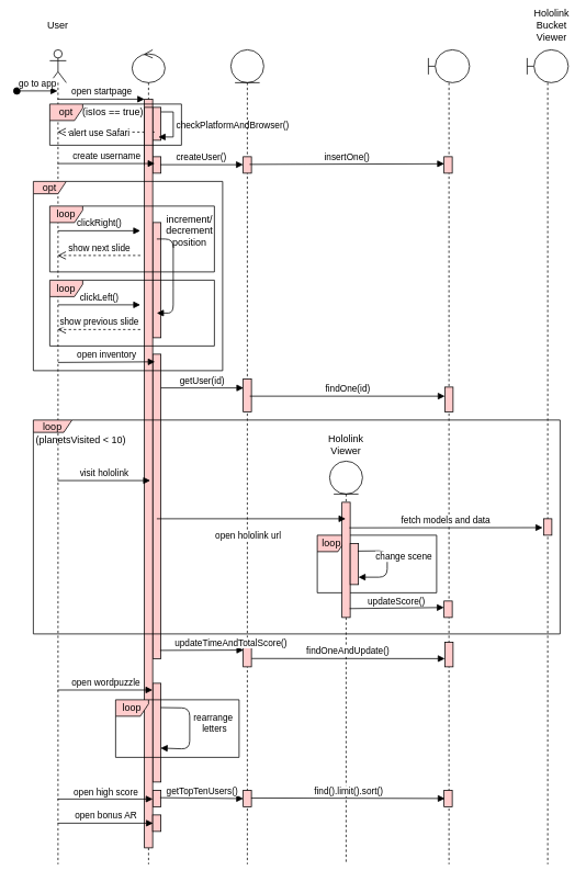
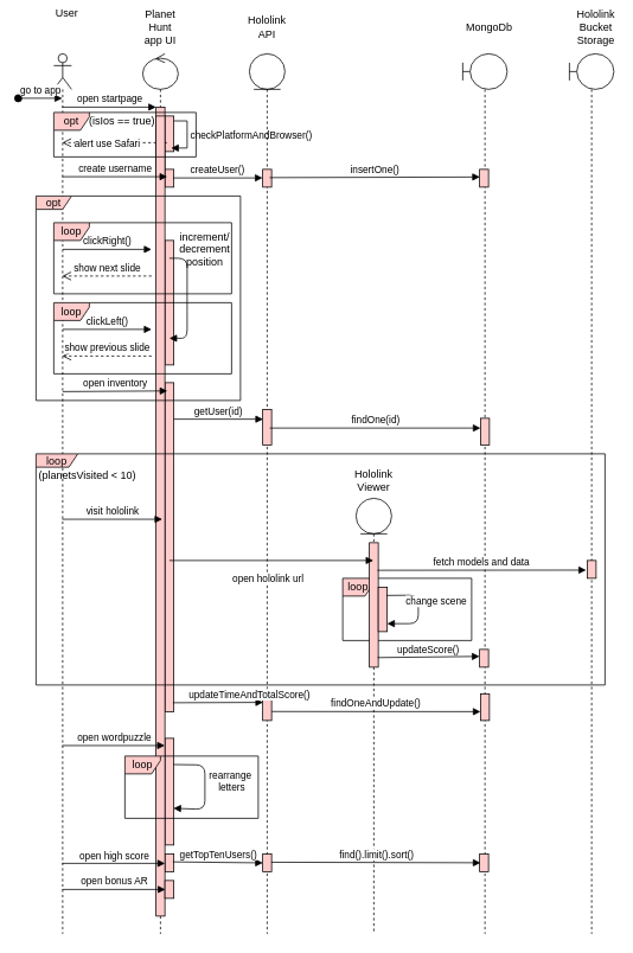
  <mxCell id="0" />
  <mxCell id="1" parent="0" />
  <mxCell id="2" value="loop" style="shape=umlFrame;whiteSpace=wrap;html=1;fillColor=#FFCCCC;width=35;height=20;" vertex="1" parent="1"><mxGeometry x="385" y="650" width="145" height="70" as="geometry" /></mxCell>
  <mxCell id="3" value="" style="shape=umlLifeline;participant=umlActor;perimeter=lifelinePerimeter;whiteSpace=wrap;html=1;container=1;collapsible=0;recursiveResize=0;verticalAlign=top;spacingTop=36;outlineConnect=0;" vertex="1" parent="1"><mxGeometry x="60" y="60" width="20" height="990" as="geometry" /></mxCell>
  <mxCell id="4" value="" style="shape=umlLifeline;participant=umlControl;perimeter=lifelinePerimeter;whiteSpace=wrap;html=1;container=1;collapsible=0;recursiveResize=0;verticalAlign=top;spacingTop=36;outlineConnect=0;" vertex="1" parent="1"><mxGeometry x="160" y="60" width="40" height="990" as="geometry" /></mxCell>
  <mxCell id="5" value="" style="html=1;points=[];perimeter=orthogonalPerimeter;fillColor=#FFCCCC;" vertex="1" parent="4"><mxGeometry x="15" y="60" width="10" height="80" as="geometry" /></mxCell>
  <mxCell id="6" value="" style="html=1;points=[];perimeter=orthogonalPerimeter;fillColor=#FFCCCC;" vertex="1" parent="4"><mxGeometry x="25" y="70" width="10" height="40" as="geometry" /></mxCell>
  <mxCell id="7" value="" style="html=1;points=[];perimeter=orthogonalPerimeter;fillColor=#FFCCCC;" vertex="1" parent="4"><mxGeometry x="25" y="210" width="10" height="140" as="geometry" /></mxCell>
  <mxCell id="8" value="" style="html=1;points=[];perimeter=orthogonalPerimeter;fillColor=#FFCCCC;" vertex="1" parent="4"><mxGeometry x="25" y="370" width="10" height="370" as="geometry" /></mxCell>
  <mxCell id="9" value="" style="html=1;points=[];perimeter=orthogonalPerimeter;fillColor=#FFCCCC;" vertex="1" parent="4"><mxGeometry x="25" y="770" width="10" height="120" as="geometry" /></mxCell>
  <mxCell id="10" value="rearrange&amp;nbsp;&lt;br&gt;letters" style="html=1;verticalAlign=bottom;endArrow=block;entryX=0.957;entryY=0.656;entryDx=0;entryDy=0;entryPerimeter=0;exitX=0.957;exitY=0.246;exitDx=0;exitDy=0;exitPerimeter=0;" edge="1" parent="4" source="9" target="9"><mxGeometry x="0.143" y="30" width="80" relative="1" as="geometry"><mxPoint x="36" y="790" as="sourcePoint" /><mxPoint x="40" y="850" as="targetPoint" /><Array as="points"><mxPoint x="70" y="800" /><mxPoint x="70" y="850" /></Array><mxPoint as="offset" /></mxGeometry></mxCell>
  <mxCell id="11" value="" style="html=1;points=[];perimeter=orthogonalPerimeter;fillColor=#FFCCCC;" vertex="1" parent="4"><mxGeometry x="25" y="900" width="10" height="20" as="geometry" /></mxCell>
  <mxCell id="12" value="checkPlatformAndBrowser()" style="edgeStyle=orthogonalEdgeStyle;html=1;align=left;spacingLeft=2;endArrow=block;rounded=0;exitX=1;exitY=0.138;exitDx=0;exitDy=0;exitPerimeter=0;" edge="1" parent="4" source="6"><mxGeometry relative="1" as="geometry"><mxPoint x="30" y="70" as="sourcePoint" /><Array as="points"><mxPoint x="50" y="76" /><mxPoint x="50" y="106" /></Array><mxPoint x="32" y="106" as="targetPoint" /></mxGeometry></mxCell>
  <mxCell id="13" value="" style="html=1;points=[];perimeter=orthogonalPerimeter;fillColor=#FFCCCC;" vertex="1" parent="4"><mxGeometry x="25" y="130" width="10" height="20" as="geometry" /></mxCell>
  <mxCell id="14" value="" style="shape=umlLifeline;participant=umlEntity;perimeter=lifelinePerimeter;whiteSpace=wrap;html=1;container=1;collapsible=0;recursiveResize=0;verticalAlign=top;spacingTop=36;outlineConnect=0;" vertex="1" parent="1"><mxGeometry x="280" y="60" width="40" height="990" as="geometry" /></mxCell>
  <mxCell id="15" value="" style="html=1;points=[];perimeter=orthogonalPerimeter;fillColor=#FFCCCC;" vertex="1" parent="14"><mxGeometry x="15" y="400" width="10" height="40" as="geometry" /></mxCell>
  <mxCell id="16" value="" style="html=1;points=[];perimeter=orthogonalPerimeter;fillColor=#FFCCCC;" vertex="1" parent="14"><mxGeometry x="15" y="130" width="10" height="20" as="geometry" /></mxCell>
  <mxCell id="17" value="" style="html=1;points=[];perimeter=orthogonalPerimeter;fillColor=#FFCCCC;" vertex="1" parent="14"><mxGeometry x="15" y="720" width="10" height="30" as="geometry" /></mxCell>
  <mxCell id="18" value="" style="html=1;points=[];perimeter=orthogonalPerimeter;fillColor=#FFCCCC;" vertex="1" parent="14"><mxGeometry x="15" y="900" width="10" height="20" as="geometry" /></mxCell>
  <mxCell id="19" value="" style="shape=umlLifeline;participant=umlBoundary;perimeter=lifelinePerimeter;whiteSpace=wrap;html=1;container=1;collapsible=0;recursiveResize=0;verticalAlign=top;spacingTop=36;outlineConnect=0;" vertex="1" parent="1"><mxGeometry x="520" y="60" width="50" height="990" as="geometry" /></mxCell>
  <mxCell id="20" value="" style="html=1;points=[];perimeter=orthogonalPerimeter;fillColor=#FFCCCC;" vertex="1" parent="19"><mxGeometry x="20" y="410" width="10" height="30" as="geometry" /></mxCell>
  <mxCell id="21" value="" style="html=1;points=[];perimeter=orthogonalPerimeter;fillColor=#FFCCCC;" vertex="1" parent="19"><mxGeometry x="19" y="670" width="10" height="20" as="geometry" /></mxCell>
  <mxCell id="22" value="" style="html=1;points=[];perimeter=orthogonalPerimeter;fillColor=#FFCCCC;" vertex="1" parent="19"><mxGeometry x="20" y="720" width="10" height="30" as="geometry" /></mxCell>
  <mxCell id="23" value="" style="html=1;points=[];perimeter=orthogonalPerimeter;fillColor=#FFCCCC;" vertex="1" parent="19"><mxGeometry x="19" y="130" width="10" height="20" as="geometry" /></mxCell>
  <mxCell id="24" value="" style="html=1;points=[];perimeter=orthogonalPerimeter;fillColor=#FFCCCC;" vertex="1" parent="19"><mxGeometry x="19" y="900" width="10" height="20" as="geometry" /></mxCell>
  <mxCell id="25" value="" style="shape=umlLifeline;participant=umlEntity;perimeter=lifelinePerimeter;whiteSpace=wrap;html=1;container=1;collapsible=0;recursiveResize=0;verticalAlign=top;spacingTop=36;outlineConnect=0;" vertex="1" parent="1"><mxGeometry x="400" y="560" width="40" height="490" as="geometry" /></mxCell>
  <mxCell id="26" value="" style="html=1;points=[];perimeter=orthogonalPerimeter;fillColor=#FFCCCC;" vertex="1" parent="25"><mxGeometry x="15" y="50" width="10" height="140" as="geometry" /></mxCell>
  <mxCell id="27" value="" style="html=1;points=[];perimeter=orthogonalPerimeter;fillColor=#FFCCCC;" vertex="1" parent="25"><mxGeometry x="25" y="100" width="10" height="50" as="geometry" /></mxCell>
  <mxCell id="28" value="change scene" style="html=1;verticalAlign=bottom;endArrow=block;exitX=0.914;exitY=0.186;exitDx=0;exitDy=0;exitPerimeter=0;" edge="1" parent="25" source="27" target="27"><mxGeometry x="0.008" y="20" width="80" relative="1" as="geometry"><mxPoint x="40" y="110" as="sourcePoint" /><mxPoint x="60" y="140" as="targetPoint" /><Array as="points"><mxPoint x="70" y="109" /></Array><mxPoint as="offset" /></mxGeometry></mxCell>
- <mxCell id="29" value="User" style="text;html=1;strokeColor=none;fillColor=none;align=center;verticalAlign=middle;whiteSpace=wrap;rounded=0;" vertex="1" parent="1"><mxGeometry x="50" y="20" width="40" height="20" as="geometry" /></mxCell>
+ <mxCell id="29" value="User" style="text;html=1;strokeColor=none;fillColor=none;align=center;verticalAlign=middle;whiteSpace=wrap;rounded=0;" vertex="1" parent="1"><mxGeometry x="55" y="5" width="40" height="20" as="geometry" /></mxCell>
+ <mxCell id="30" value="Planet Hunt app UI" style="text;html=1;strokeColor=none;fillColor=none;align=center;verticalAlign=middle;whiteSpace=wrap;rounded=0;" vertex="1" parent="1"><mxGeometry x="160" y="20" width="40" height="20" as="geometry" /></mxCell>
+ <mxCell id="31" value="Hololink API" style="text;html=1;strokeColor=none;fillColor=none;align=center;verticalAlign=middle;whiteSpace=wrap;rounded=0;" vertex="1" parent="1"><mxGeometry x="280" y="20" width="40" height="20" as="geometry" /></mxCell>
  <mxCell id="32" value="Hololink Viewer" style="text;html=1;strokeColor=none;fillColor=none;align=center;verticalAlign=middle;whiteSpace=wrap;rounded=0;" vertex="1" parent="1"><mxGeometry x="400" y="530" width="40" height="20" as="geometry" /></mxCell>
+ <mxCell id="33" value="MongoDb" style="text;html=1;strokeColor=none;fillColor=none;align=center;verticalAlign=middle;whiteSpace=wrap;rounded=0;" vertex="1" parent="1"><mxGeometry x="530" y="20" width="40" height="20" as="geometry" /></mxCell>
  <mxCell id="34" value="" style="shape=umlLifeline;participant=umlBoundary;perimeter=lifelinePerimeter;whiteSpace=wrap;html=1;container=1;collapsible=0;recursiveResize=0;verticalAlign=top;spacingTop=36;outlineConnect=0;" vertex="1" parent="1"><mxGeometry x="640" y="60" width="50" height="990" as="geometry" /></mxCell>
  <mxCell id="35" value="" style="html=1;points=[];perimeter=orthogonalPerimeter;fillColor=#FFCCCC;" vertex="1" parent="34"><mxGeometry x="20" y="570" width="10" height="20" as="geometry" /></mxCell>
- <mxCell id="36" value="Hololink Bucket Viewer" style="text;html=1;strokeColor=none;fillColor=none;align=center;verticalAlign=middle;whiteSpace=wrap;rounded=0;" vertex="1" parent="1"><mxGeometry x="650" y="20" width="40" height="20" as="geometry" /></mxCell>
+ <mxCell id="36" value="Hololink Bucket Storage" style="text;html=1;strokeColor=none;fillColor=none;align=center;verticalAlign=middle;whiteSpace=wrap;rounded=0;" vertex="1" parent="1"><mxGeometry x="650" y="20" width="40" height="20" as="geometry" /></mxCell>
  <mxCell id="37" value="go to app" style="html=1;verticalAlign=bottom;startArrow=oval;startFill=1;endArrow=block;startSize=8;" edge="1" parent="1" target="3"><mxGeometry width="60" relative="1" as="geometry"><mxPoint x="20" y="110" as="sourcePoint" /><mxPoint x="50" y="110" as="targetPoint" /></mxGeometry></mxCell>
  <mxCell id="38" value="open startpage" style="html=1;verticalAlign=bottom;endArrow=block;entryX=0;entryY=0;" edge="1" target="5" parent="1" source="3"><mxGeometry relative="1" as="geometry"><mxPoint x="105" y="120" as="sourcePoint" /></mxGeometry></mxCell>
  <mxCell id="39" value="(isIos == true)" style="text;html=1;strokeColor=none;fillColor=none;align=center;verticalAlign=middle;whiteSpace=wrap;rounded=0;" vertex="1" parent="1"><mxGeometry x="97" y="126" width="80" height="20" as="geometry" /></mxCell>
  <mxCell id="40" value="alert use Safari" style="html=1;verticalAlign=bottom;endArrow=open;dashed=1;endSize=8;exitX=0.224;exitY=0.75;exitDx=0;exitDy=0;exitPerimeter=0;" edge="1" parent="1" source="6" target="3"><mxGeometry x="0.145" y="10" relative="1" as="geometry"><mxPoint x="170" y="190" as="sourcePoint" /><mxPoint x="90" y="190" as="targetPoint" /><Array as="points"><mxPoint x="130" y="160" /></Array><mxPoint as="offset" /></mxGeometry></mxCell>
  <mxCell id="41" value="" style="html=1;points=[];perimeter=orthogonalPerimeter;fillColor=#FFCCCC;" vertex="1" parent="1"><mxGeometry x="175" y="130" width="10" height="900" as="geometry" /></mxCell>
  <mxCell id="42" value="clickRight()" style="html=1;verticalAlign=bottom;endArrow=block;" edge="1" parent="1"><mxGeometry width="80" relative="1" as="geometry"><mxPoint x="70" y="280" as="sourcePoint" /><mxPoint x="170" y="280" as="targetPoint" /></mxGeometry></mxCell>
  <mxCell id="43" value="show next slide" style="html=1;verticalAlign=bottom;endArrow=open;dashed=1;endSize=8;" edge="1" parent="1" target="3"><mxGeometry relative="1" as="geometry"><mxPoint x="170" y="310" as="sourcePoint" /><mxPoint x="90" y="310" as="targetPoint" /></mxGeometry></mxCell>
  <mxCell id="44" value="clickLeft()" style="html=1;verticalAlign=bottom;endArrow=block;" edge="1" parent="1"><mxGeometry width="80" relative="1" as="geometry"><mxPoint x="70" y="370" as="sourcePoint" /><mxPoint x="170" y="370" as="targetPoint" /></mxGeometry></mxCell>
  <mxCell id="45" value="show previous slide" style="html=1;verticalAlign=bottom;endArrow=open;dashed=1;endSize=8;" edge="1" parent="1"><mxGeometry relative="1" as="geometry"><mxPoint x="170" y="400" as="sourcePoint" /><mxPoint x="69.5" y="400" as="targetPoint" /></mxGeometry></mxCell>
  <mxCell id="46" value="open inventory" style="html=1;verticalAlign=bottom;endArrow=block;entryX=0.276;entryY=0.025;entryDx=0;entryDy=0;entryPerimeter=0;" edge="1" parent="1" target="8"><mxGeometry width="80" relative="1" as="geometry"><mxPoint x="70" y="440" as="sourcePoint" /><mxPoint x="170" y="440" as="targetPoint" /></mxGeometry></mxCell>
  <mxCell id="47" value="" style="endArrow=block;endFill=1;endSize=6;html=1;" edge="1" parent="1"><mxGeometry width="100" relative="1" as="geometry"><mxPoint x="190" y="290" as="sourcePoint" /><mxPoint x="190" y="380" as="targetPoint" /><Array as="points"><mxPoint x="210" y="290" /><mxPoint x="210" y="340" /><mxPoint x="210" y="380" /></Array></mxGeometry></mxCell>
  <mxCell id="48" value="increment/&lt;br&gt;decrement&lt;br&gt;position" style="text;html=1;strokeColor=none;fillColor=none;align=center;verticalAlign=middle;whiteSpace=wrap;rounded=0;" vertex="1" parent="1"><mxGeometry x="210" y="270" width="40" height="20" as="geometry" /></mxCell>
  <mxCell id="49" value="getUser(id)" style="html=1;verticalAlign=bottom;endArrow=block;entryX=0.04;entryY=0.275;entryDx=0;entryDy=0;entryPerimeter=0;" edge="1" parent="1" target="15"><mxGeometry width="80" relative="1" as="geometry"><mxPoint x="195" y="471" as="sourcePoint" /><mxPoint x="290" y="471" as="targetPoint" /></mxGeometry></mxCell>
  <mxCell id="50" value="loop" style="shape=umlFrame;whiteSpace=wrap;html=1;fillColor=#FFCCCC;width=40;height=20;" vertex="1" parent="1"><mxGeometry x="60" y="250" width="200" height="80" as="geometry" /></mxCell>
  <mxCell id="51" value="loop" style="shape=umlFrame;whiteSpace=wrap;html=1;fillColor=#FFCCCC;width=40;height=20;" vertex="1" parent="1"><mxGeometry x="60" y="340" width="200" height="80" as="geometry" /></mxCell>
  <mxCell id="52" value="opt" style="shape=umlFrame;whiteSpace=wrap;html=1;fillColor=#FFCCCC;width=40;height=15;" vertex="1" parent="1"><mxGeometry x="40" y="220" width="230" height="230" as="geometry" /></mxCell>
  <mxCell id="53" value="findOne(id)" style="html=1;verticalAlign=bottom;endArrow=block;" edge="1" parent="1"><mxGeometry width="80" relative="1" as="geometry"><mxPoint x="303" y="481" as="sourcePoint" /><mxPoint x="540" y="481" as="targetPoint" /></mxGeometry></mxCell>
  <mxCell id="54" value="visit hololink" style="html=1;verticalAlign=bottom;endArrow=block;entryX=0.706;entryY=0.504;entryDx=0;entryDy=0;entryPerimeter=0;" edge="1" parent="1" source="3" target="41"><mxGeometry width="80" relative="1" as="geometry"><mxPoint x="110" y="560" as="sourcePoint" /><mxPoint x="180" y="560" as="targetPoint" /><Array as="points" /></mxGeometry></mxCell>
  <mxCell id="55" value="open hololink url" style="html=1;verticalAlign=bottom;endArrow=block;" edge="1" parent="1" target="25"><mxGeometry x="-0.041" y="-30" width="80" relative="1" as="geometry"><mxPoint x="190" y="630" as="sourcePoint" /><mxPoint x="280" y="630" as="targetPoint" /><mxPoint x="1" as="offset" /></mxGeometry></mxCell>
  <mxCell id="56" value="fetch models and data" style="html=1;verticalAlign=bottom;endArrow=block;entryX=-0.12;entryY=0.54;entryDx=0;entryDy=0;entryPerimeter=0;" edge="1" parent="1" target="35"><mxGeometry width="80" relative="1" as="geometry"><mxPoint x="424" y="641" as="sourcePoint" /><mxPoint x="661" y="646" as="targetPoint" /><Array as="points" /></mxGeometry></mxCell>
  <mxCell id="57" value="updateScore()" style="html=1;verticalAlign=bottom;endArrow=block;exitX=0.929;exitY=0.923;exitDx=0;exitDy=0;exitPerimeter=0;entryX=-0.014;entryY=0.393;entryDx=0;entryDy=0;entryPerimeter=0;" edge="1" parent="1" source="26" target="21"><mxGeometry width="80" relative="1" as="geometry"><mxPoint x="430" y="740" as="sourcePoint" /><mxPoint x="510" y="740" as="targetPoint" /></mxGeometry></mxCell>
  <mxCell id="58" value="(planetsVisited &amp;lt; 10)" style="text;html=1;strokeColor=none;fillColor=none;align=center;verticalAlign=middle;whiteSpace=wrap;rounded=0;" vertex="1" parent="1"><mxGeometry x="33" y="525" width="130" height="20" as="geometry" /></mxCell>
  <mxCell id="59" value="loop" style="shape=umlFrame;whiteSpace=wrap;html=1;fillColor=#FFCCCC;width=47;height=15;" vertex="1" parent="1"><mxGeometry x="40" y="510" width="640" height="260" as="geometry" /></mxCell>
  <mxCell id="60" value="updateTimeAndTotalScore()" style="html=1;verticalAlign=bottom;endArrow=block;entryX=0.043;entryY=0.321;entryDx=0;entryDy=0;entryPerimeter=0;" edge="1" parent="1" target="17"><mxGeometry x="0.696" width="80" relative="1" as="geometry"><mxPoint x="194" y="790" as="sourcePoint" /><mxPoint x="280" y="787" as="targetPoint" /><mxPoint as="offset" /></mxGeometry></mxCell>
  <mxCell id="61" value="loop" style="shape=umlFrame;whiteSpace=wrap;html=1;fillColor=#FFCCCC;width=40;height=20;" vertex="1" parent="1"><mxGeometry x="140" y="850" width="150" height="70" as="geometry" /></mxCell>
  <mxCell id="62" value="open high score" style="html=1;verticalAlign=bottom;endArrow=block;entryX=0.017;entryY=0.534;entryDx=0;entryDy=0;entryPerimeter=0;" edge="1" parent="1" source="3" target="11"><mxGeometry width="80" relative="1" as="geometry"><mxPoint x="100" y="970" as="sourcePoint" /><mxPoint x="180" y="970" as="targetPoint" /></mxGeometry></mxCell>
  <mxCell id="63" value="" style="html=1;points=[];perimeter=orthogonalPerimeter;fillColor=#FFCCCC;" vertex="1" parent="1"><mxGeometry x="185" y="990" width="10" height="20" as="geometry" /></mxCell>
  <mxCell id="64" value="open bonus AR" style="html=1;verticalAlign=bottom;endArrow=block;entryX=0.052;entryY=0.5;entryDx=0;entryDy=0;entryPerimeter=0;" edge="1" parent="1" source="3" target="63"><mxGeometry width="80" relative="1" as="geometry"><mxPoint x="100" y="1000" as="sourcePoint" /><mxPoint x="180" y="1000" as="targetPoint" /></mxGeometry></mxCell>
  <mxCell id="65" value="open wordpuzzle" style="html=1;verticalAlign=bottom;endArrow=block;entryX=-0.014;entryY=0.068;entryDx=0;entryDy=0;entryPerimeter=0;" edge="1" parent="1" source="3" target="9"><mxGeometry width="80" relative="1" as="geometry"><mxPoint x="100" y="840" as="sourcePoint" /><mxPoint x="180" y="840" as="targetPoint" /></mxGeometry></mxCell>
  <mxCell id="66" value="opt" style="shape=umlFrame;whiteSpace=wrap;html=1;fillColor=#FFCCCC;width=40;height=20;" vertex="1" parent="1"><mxGeometry x="60" y="126" width="160" height="50" as="geometry" /></mxCell>
  <mxCell id="67" value="create username" style="html=1;verticalAlign=bottom;endArrow=block;entryX=0.259;entryY=0.414;entryDx=0;entryDy=0;entryPerimeter=0;" edge="1" parent="1" source="3" target="13"><mxGeometry width="80" relative="1" as="geometry"><mxPoint x="90" y="200" as="sourcePoint" /><mxPoint x="170" y="200" as="targetPoint" /></mxGeometry></mxCell>
  <mxCell id="68" value="createUser()" style="html=1;verticalAlign=bottom;endArrow=block;exitX=0.914;exitY=0.483;exitDx=0;exitDy=0;exitPerimeter=0;entryX=-0.017;entryY=0.483;entryDx=0;entryDy=0;entryPerimeter=0;" edge="1" parent="1" source="13" target="16"><mxGeometry width="80" relative="1" as="geometry"><mxPoint x="210" y="200" as="sourcePoint" /><mxPoint x="290" y="200" as="targetPoint" /></mxGeometry></mxCell>
  <mxCell id="69" value="insertOne()" style="html=1;verticalAlign=bottom;endArrow=block;exitX=0.776;exitY=0.466;exitDx=0;exitDy=0;exitPerimeter=0;entryX=0.031;entryY=0.431;entryDx=0;entryDy=0;entryPerimeter=0;" edge="1" parent="1" source="16" target="23"><mxGeometry width="80" relative="1" as="geometry"><mxPoint x="310" y="200" as="sourcePoint" /><mxPoint x="520" y="200" as="targetPoint" /></mxGeometry></mxCell>
  <mxCell id="70" value="findOneAndUpdate()" style="html=1;verticalAlign=bottom;endArrow=block;exitX=1.014;exitY=0.662;exitDx=0;exitDy=0;exitPerimeter=0;" edge="1" parent="1" source="17"><mxGeometry width="80" relative="1" as="geometry"><mxPoint x="320" y="800" as="sourcePoint" /><mxPoint x="540" y="800" as="targetPoint" /></mxGeometry></mxCell>
  <mxCell id="71" value="getTopTenUsers()" style="html=1;verticalAlign=bottom;endArrow=block;entryX=0.014;entryY=0.507;entryDx=0;entryDy=0;entryPerimeter=0;exitX=0.9;exitY=0.45;exitDx=0;exitDy=0;exitPerimeter=0;" edge="1" parent="1" source="11" target="18"><mxGeometry width="80" relative="1" as="geometry"><mxPoint x="210" y="970" as="sourcePoint" /><mxPoint x="290" y="970" as="targetPoint" /></mxGeometry></mxCell>
  <mxCell id="72" value="find().limit().sort()" style="html=1;verticalAlign=bottom;endArrow=block;exitX=0.969;exitY=0.471;exitDx=0;exitDy=0;exitPerimeter=0;" edge="1" parent="1" source="18"><mxGeometry width="80" relative="1" as="geometry"><mxPoint x="310" y="970" as="sourcePoint" /><mxPoint x="540" y="970" as="targetPoint" /></mxGeometry></mxCell>
